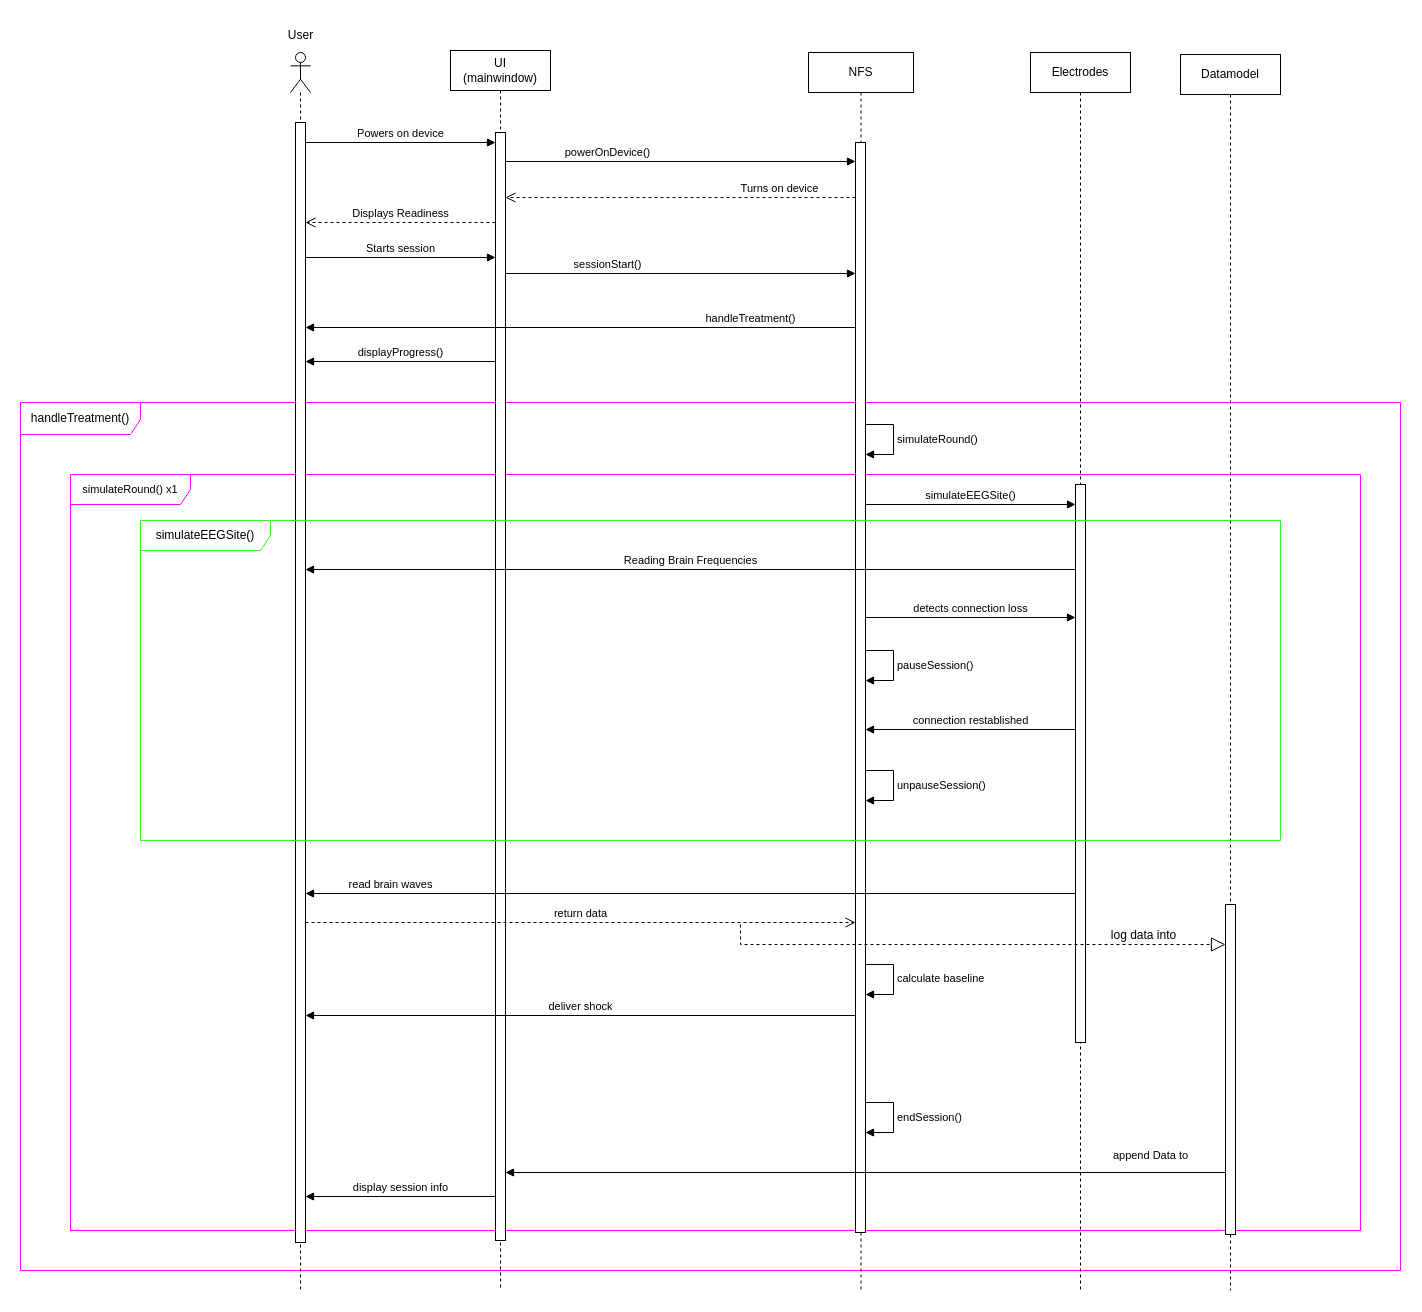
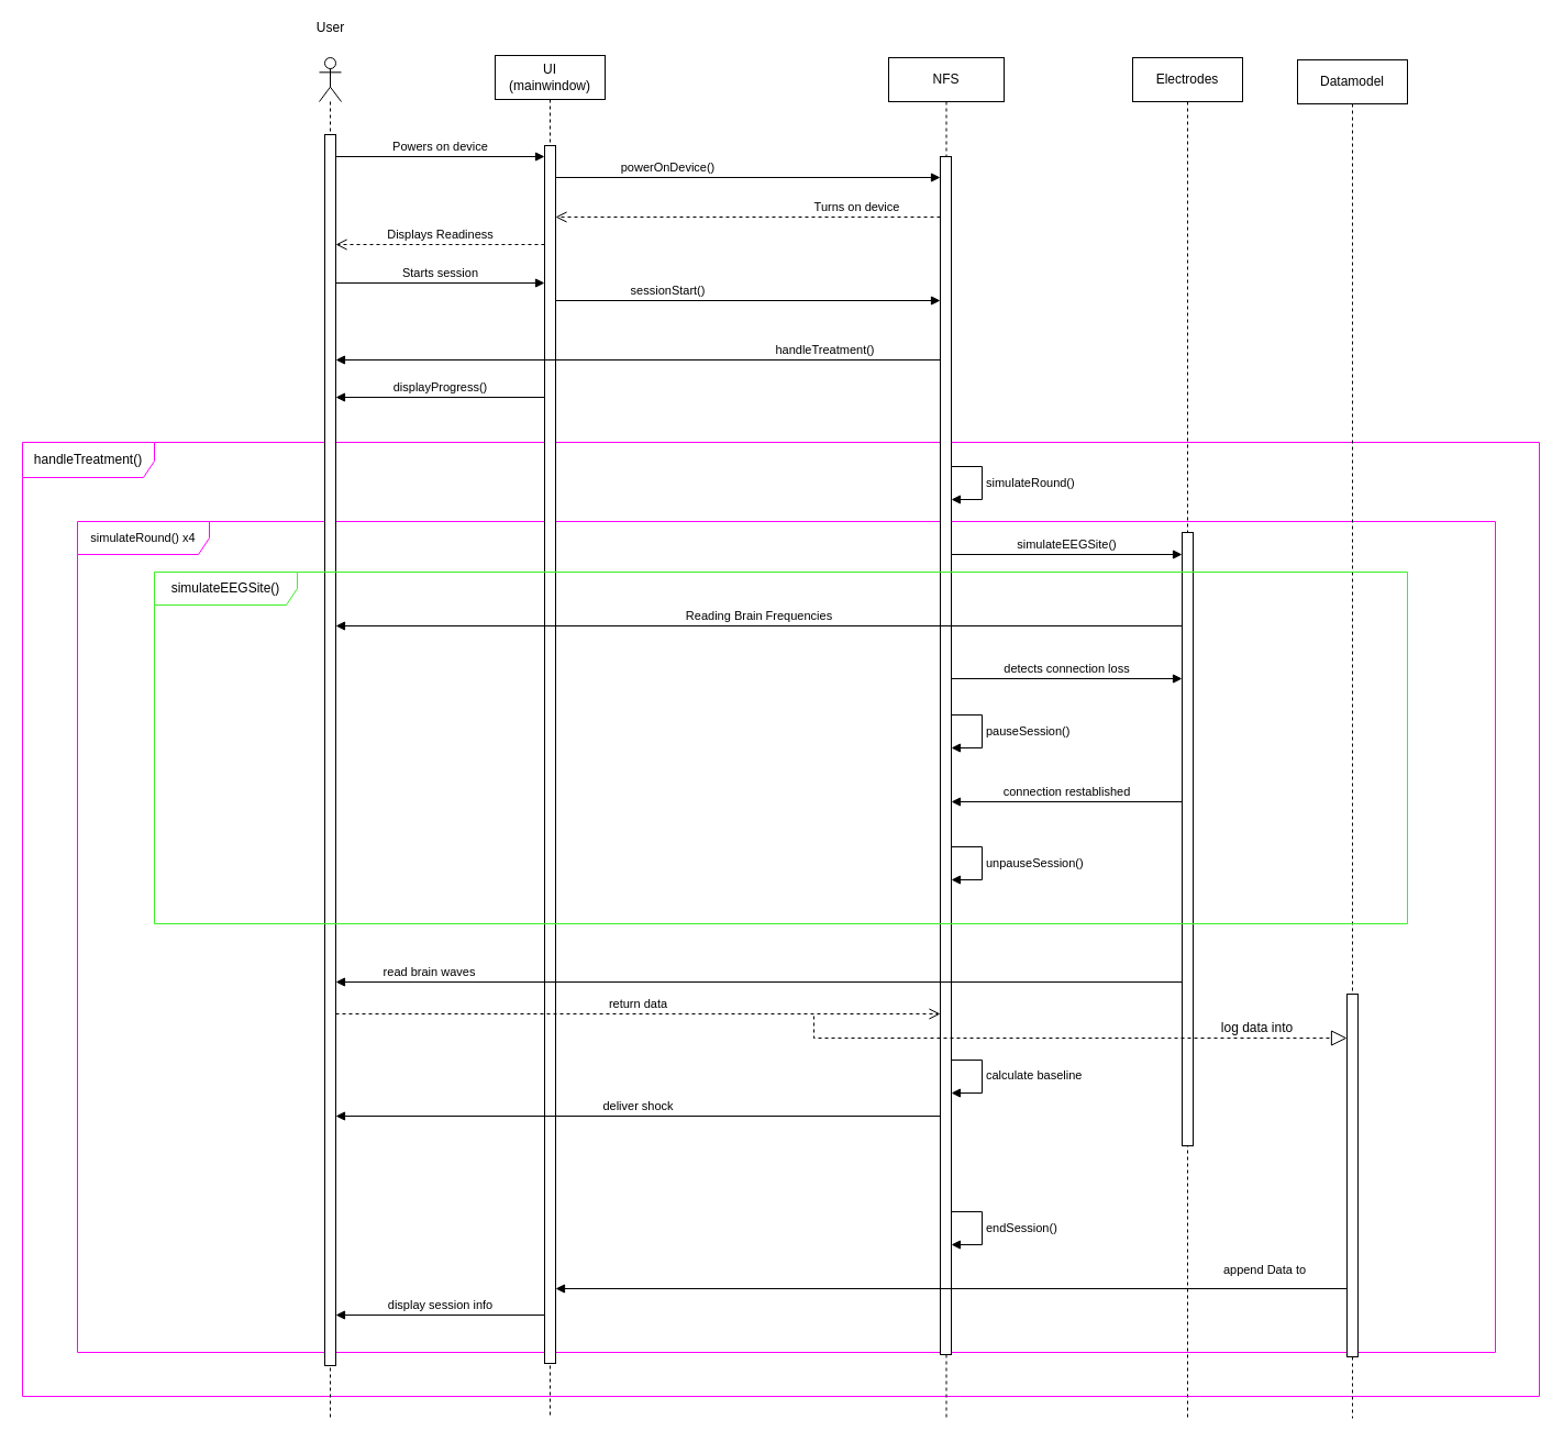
  <mxCell id="0" />
  <mxCell id="1" parent="0" />
  <mxCell id="2" value="handleTreatment()" style="shape=umlFrame;whiteSpace=wrap;html=1;pointerEvents=0;strokeColor=#FF00FF;width=120;height=32;" parent="1" vertex="1"><mxGeometry x="20" y="402" width="1380" height="868" as="geometry" /></mxCell>
- <mxCell id="3" value="&lt;span style=&quot;font-size: 11px; text-align: left; text-wrap: nowrap;&quot;&gt;simulateRound() x1&lt;/span&gt;" style="shape=umlFrame;whiteSpace=wrap;html=1;pointerEvents=0;strokeColor=#FF00FF;width=120;height=30;" parent="1" vertex="1"><mxGeometry x="70" y="474" width="1290" height="756" as="geometry" /></mxCell>
+ <mxCell id="3" value="&lt;span style=&quot;font-size: 11px; text-align: left; text-wrap: nowrap;&quot;&gt;simulateRound() x4&lt;/span&gt;" style="shape=umlFrame;whiteSpace=wrap;html=1;pointerEvents=0;strokeColor=#FF00FF;width=120;height=30;" parent="1" vertex="1"><mxGeometry x="70" y="474" width="1290" height="756" as="geometry" /></mxCell>
  <mxCell id="4" value="Electrodes" style="shape=umlLifeline;perimeter=lifelinePerimeter;whiteSpace=wrap;html=1;container=1;dropTarget=0;collapsible=0;recursiveResize=0;outlineConnect=0;portConstraint=eastwest;newEdgeStyle={&quot;edgeStyle&quot;:&quot;elbowEdgeStyle&quot;,&quot;elbow&quot;:&quot;vertical&quot;,&quot;curved&quot;:0,&quot;rounded&quot;:0};" parent="1" vertex="1"><mxGeometry x="1030" y="52" width="100" height="1238" as="geometry" /></mxCell>
  <mxCell id="5" value="" style="html=1;points=[[0,0,0,0,5],[0,1,0,0,-5],[1,0,0,0,5],[1,1,0,0,-5]];perimeter=orthogonalPerimeter;outlineConnect=0;targetShapes=umlLifeline;portConstraint=eastwest;newEdgeStyle={&quot;curved&quot;:0,&quot;rounded&quot;:0};" parent="4" vertex="1"><mxGeometry x="45" y="432" width="10" height="558" as="geometry" /></mxCell>
  <mxCell id="6" value="Datamodel" style="shape=umlLifeline;perimeter=lifelinePerimeter;whiteSpace=wrap;html=1;container=1;dropTarget=0;collapsible=0;recursiveResize=0;outlineConnect=0;portConstraint=eastwest;newEdgeStyle={&quot;edgeStyle&quot;:&quot;elbowEdgeStyle&quot;,&quot;elbow&quot;:&quot;vertical&quot;,&quot;curved&quot;:0,&quot;rounded&quot;:0};" parent="1" vertex="1"><mxGeometry x="1180" y="54" width="100" height="1236" as="geometry" /></mxCell>
  <mxCell id="7" value="" style="html=1;points=[[0,0,0,0,5],[0,1,0,0,-5],[1,0,0,0,5],[1,1,0,0,-5]];perimeter=orthogonalPerimeter;outlineConnect=0;targetShapes=umlLifeline;portConstraint=eastwest;newEdgeStyle={&quot;curved&quot;:0,&quot;rounded&quot;:0};" parent="6" vertex="1"><mxGeometry x="45" y="850" width="10" height="330" as="geometry" /></mxCell>
  <mxCell id="8" value="" style="shape=umlLifeline;perimeter=lifelinePerimeter;whiteSpace=wrap;html=1;container=1;dropTarget=0;collapsible=0;recursiveResize=0;outlineConnect=0;portConstraint=eastwest;newEdgeStyle={&quot;curved&quot;:0,&quot;rounded&quot;:0};participant=umlActor;" parent="1" vertex="1"><mxGeometry x="290" y="52" width="20" height="1238" as="geometry" /></mxCell>
  <mxCell id="9" value="" style="html=1;points=[[0,0,0,0,5],[0,1,0,0,-5],[1,0,0,0,5],[1,1,0,0,-5]];perimeter=orthogonalPerimeter;outlineConnect=0;targetShapes=umlLifeline;portConstraint=eastwest;newEdgeStyle={&quot;curved&quot;:0,&quot;rounded&quot;:0};" parent="8" vertex="1"><mxGeometry x="5" y="70" width="10" height="1120" as="geometry" /></mxCell>
  <mxCell id="10" value="NFS" style="shape=umlLifeline;perimeter=lifelinePerimeter;whiteSpace=wrap;html=1;container=1;dropTarget=0;collapsible=0;recursiveResize=0;outlineConnect=0;portConstraint=eastwest;newEdgeStyle={&quot;edgeStyle&quot;:&quot;elbowEdgeStyle&quot;,&quot;elbow&quot;:&quot;vertical&quot;,&quot;curved&quot;:0,&quot;rounded&quot;:0};" parent="1" vertex="1"><mxGeometry x="808" y="52" width="105" height="1238" as="geometry" /></mxCell>
  <mxCell id="11" value="" style="html=1;points=[[0,0,0,0,5],[0,1,0,0,-5],[1,0,0,0,5],[1,1,0,0,-5]];perimeter=orthogonalPerimeter;outlineConnect=0;targetShapes=umlLifeline;portConstraint=eastwest;newEdgeStyle={&quot;curved&quot;:0,&quot;rounded&quot;:0};" parent="10" vertex="1"><mxGeometry x="47" y="90" width="10" height="1090" as="geometry" /></mxCell>
  <mxCell id="12" value="endSession()" style="html=1;align=left;spacingLeft=2;endArrow=block;rounded=0;edgeStyle=orthogonalEdgeStyle;curved=0;rounded=0;" parent="10" edge="1"><mxGeometry x="-0.009" relative="1" as="geometry"><mxPoint x="57" y="1050.0" as="sourcePoint" /><Array as="points"><mxPoint x="85" y="1050" /><mxPoint x="85" y="1080" /></Array><mxPoint x="57" y="1080.0" as="targetPoint" /><mxPoint as="offset" /></mxGeometry></mxCell>
  <mxCell id="13" value="UI&lt;div&gt;(mainwindow)&lt;/div&gt;" style="shape=umlLifeline;perimeter=lifelinePerimeter;whiteSpace=wrap;html=1;container=1;dropTarget=0;collapsible=0;recursiveResize=0;outlineConnect=0;portConstraint=eastwest;newEdgeStyle={&quot;edgeStyle&quot;:&quot;elbowEdgeStyle&quot;,&quot;elbow&quot;:&quot;vertical&quot;,&quot;curved&quot;:0,&quot;rounded&quot;:0};" parent="1" vertex="1"><mxGeometry x="450" y="50" width="100" height="1240" as="geometry" /></mxCell>
  <mxCell id="14" value="" style="html=1;points=[[0,0,0,0,5],[0,1,0,0,-5],[1,0,0,0,5],[1,1,0,0,-5]];perimeter=orthogonalPerimeter;outlineConnect=0;targetShapes=umlLifeline;portConstraint=eastwest;newEdgeStyle={&quot;curved&quot;:0,&quot;rounded&quot;:0};" parent="13" vertex="1"><mxGeometry x="45" y="82" width="10" height="1108" as="geometry" /></mxCell>
- <mxCell id="15" value="User" style="text;html=1;align=center;verticalAlign=middle;resizable=0;points=[];autosize=1;strokeColor=none;fillColor=none;" parent="1" vertex="1"><mxGeometry x="275" y="20" width="50" height="30" as="geometry" /></mxCell>
+ <mxCell id="15" value="User" style="text;html=1;align=center;verticalAlign=middle;resizable=0;points=[];autosize=1;strokeColor=none;fillColor=none;" parent="1" vertex="1"><mxGeometry x="275" y="10" width="50" height="30" as="geometry" /></mxCell>
  <mxCell id="16" value="Powers on device" style="html=1;verticalAlign=bottom;endArrow=block;curved=0;rounded=0;" parent="1" target="14" edge="1"><mxGeometry x="0.003" width="80" relative="1" as="geometry"><mxPoint x="305" y="142" as="sourcePoint" /><mxPoint x="455" y="142" as="targetPoint" /><mxPoint as="offset" /></mxGeometry></mxCell>
  <mxCell id="17" value="powerOnDevice()" style="html=1;verticalAlign=bottom;endArrow=block;curved=0;rounded=0;" parent="1" edge="1"><mxGeometry x="-0.417" width="80" relative="1" as="geometry"><mxPoint x="505" y="161" as="sourcePoint" /><mxPoint x="855" y="161" as="targetPoint" /><mxPoint as="offset" /></mxGeometry></mxCell>
  <mxCell id="18" value="Turns on device" style="html=1;verticalAlign=bottom;endArrow=open;dashed=1;endSize=8;curved=0;rounded=0;" parent="1" target="14" edge="1"><mxGeometry x="-0.564" relative="1" as="geometry"><mxPoint x="855" y="197" as="sourcePoint" /><mxPoint x="500" y="197" as="targetPoint" /><mxPoint as="offset" /></mxGeometry></mxCell>
  <mxCell id="19" value="Displays Readiness" style="html=1;verticalAlign=bottom;endArrow=open;dashed=1;endSize=8;curved=0;rounded=0;" parent="1" source="14" edge="1"><mxGeometry relative="1" as="geometry"><mxPoint x="455" y="222" as="sourcePoint" /><mxPoint x="305" y="222" as="targetPoint" /></mxGeometry></mxCell>
  <mxCell id="20" value="Starts session" style="html=1;verticalAlign=bottom;endArrow=block;curved=0;rounded=0;" parent="1" edge="1"><mxGeometry width="80" relative="1" as="geometry"><mxPoint x="305" y="257" as="sourcePoint" /><mxPoint x="495" y="257" as="targetPoint" /></mxGeometry></mxCell>
  <mxCell id="21" value="sessionStart()" style="html=1;verticalAlign=bottom;endArrow=block;curved=0;rounded=0;" parent="1" source="14" edge="1"><mxGeometry x="-0.417" width="80" relative="1" as="geometry"><mxPoint x="500" y="273" as="sourcePoint" /><mxPoint x="855" y="273" as="targetPoint" /><mxPoint as="offset" /></mxGeometry></mxCell>
  <mxCell id="22" value="handleTreatment()" style="html=1;verticalAlign=bottom;endArrow=block;curved=0;rounded=0;" parent="1" edge="1"><mxGeometry x="-0.618" width="80" relative="1" as="geometry"><mxPoint x="855" y="327" as="sourcePoint" /><mxPoint x="305" y="327" as="targetPoint" /><mxPoint as="offset" /></mxGeometry></mxCell>
  <mxCell id="23" value="return data" style="html=1;verticalAlign=bottom;endArrow=open;dashed=1;endSize=8;curved=0;rounded=0;" parent="1" edge="1"><mxGeometry relative="1" as="geometry"><mxPoint x="305" y="922" as="sourcePoint" /><mxPoint x="855" y="922" as="targetPoint" /></mxGeometry></mxCell>
  <mxCell id="24" value="append Data to" style="html=1;verticalAlign=bottom;endArrow=block;curved=0;rounded=0;" parent="1" edge="1"><mxGeometry x="-0.792" y="-8" width="80" relative="1" as="geometry"><mxPoint x="1225" y="1172" as="sourcePoint" /><mxPoint x="505" y="1172" as="targetPoint" /><mxPoint as="offset" /></mxGeometry></mxCell>
  <mxCell id="25" value="displayProgress()" style="html=1;verticalAlign=bottom;endArrow=block;curved=0;rounded=0;" parent="1" source="14" edge="1"><mxGeometry width="80" relative="1" as="geometry"><mxPoint x="455" y="361" as="sourcePoint" /><mxPoint x="305" y="361" as="targetPoint" /></mxGeometry></mxCell>
  <mxCell id="26" value="display session info" style="html=1;verticalAlign=bottom;endArrow=block;curved=0;rounded=0;" parent="1" edge="1"><mxGeometry width="80" relative="1" as="geometry"><mxPoint x="495" y="1196" as="sourcePoint" /><mxPoint x="305" y="1196" as="targetPoint" /></mxGeometry></mxCell>
  <mxCell id="27" value="simulateRound()" style="html=1;align=left;spacingLeft=2;endArrow=block;rounded=0;edgeStyle=orthogonalEdgeStyle;curved=0;rounded=0;" parent="1" edge="1"><mxGeometry x="-0.009" relative="1" as="geometry"><mxPoint x="865" y="424" as="sourcePoint" /><Array as="points"><mxPoint x="893" y="424" /><mxPoint x="893" y="454" /></Array><mxPoint x="865" y="454" as="targetPoint" /><mxPoint as="offset" /></mxGeometry></mxCell>
  <mxCell id="28" value="simulateEEGSite()" style="html=1;verticalAlign=bottom;endArrow=block;curved=0;rounded=0;" parent="1" edge="1"><mxGeometry width="80" relative="1" as="geometry"><mxPoint x="865" y="504" as="sourcePoint" /><mxPoint x="1075" y="504" as="targetPoint" /></mxGeometry></mxCell>
  <mxCell id="29" value="read brain waves" style="html=1;verticalAlign=bottom;endArrow=block;curved=0;rounded=0;" parent="1" edge="1"><mxGeometry x="0.779" width="80" relative="1" as="geometry"><mxPoint x="1075" y="893" as="sourcePoint" /><mxPoint x="305" y="893" as="targetPoint" /><mxPoint as="offset" /></mxGeometry></mxCell>
  <mxCell id="30" value="calculate baseline" style="html=1;align=left;spacingLeft=2;endArrow=block;rounded=0;edgeStyle=orthogonalEdgeStyle;curved=0;rounded=0;" parent="1" edge="1"><mxGeometry x="-0.014" relative="1" as="geometry"><mxPoint x="865" y="964" as="sourcePoint" /><Array as="points"><mxPoint x="893" y="964" /><mxPoint x="893" y="994" /></Array><mxPoint x="865" y="994" as="targetPoint" /><mxPoint as="offset" /></mxGeometry></mxCell>
  <mxCell id="31" value="" style="endArrow=block;dashed=1;endFill=0;endSize=12;html=1;rounded=0;" parent="1" edge="1"><mxGeometry width="160" relative="1" as="geometry"><mxPoint x="740" y="924" as="sourcePoint" /><mxPoint x="1225" y="944" as="targetPoint" /><Array as="points"><mxPoint x="740" y="944" /></Array></mxGeometry></mxCell>
  <mxCell id="32" value="log data into" style="text;html=1;align=center;verticalAlign=middle;resizable=0;points=[];autosize=1;strokeColor=none;fillColor=none;" parent="1" vertex="1"><mxGeometry x="1098" y="920" width="90" height="30" as="geometry" /></mxCell>
  <mxCell id="33" value="deliver shock" style="html=1;verticalAlign=bottom;endArrow=block;curved=0;rounded=0;" parent="1" edge="1"><mxGeometry width="80" relative="1" as="geometry"><mxPoint x="855" y="1015" as="sourcePoint" /><mxPoint x="305" y="1015" as="targetPoint" /></mxGeometry></mxCell>
  <mxCell id="34" value="simulateEEGSite()" style="shape=umlFrame;whiteSpace=wrap;html=1;pointerEvents=0;recursiveResize=0;container=1;collapsible=0;width=130;height=30;strokeColor=#3BF026;" parent="1" vertex="1"><mxGeometry x="140" y="520" width="1140" height="320" as="geometry" /></mxCell>
  <mxCell id="35" value="pauseSession()" style="html=1;align=left;spacingLeft=2;endArrow=block;rounded=0;edgeStyle=orthogonalEdgeStyle;curved=0;rounded=0;" parent="34" edge="1"><mxGeometry x="-0.009" relative="1" as="geometry"><mxPoint x="725" y="130" as="sourcePoint" /><Array as="points"><mxPoint x="753" y="130.0" /><mxPoint x="753" y="160.0" /></Array><mxPoint x="725" y="160" as="targetPoint" /><mxPoint as="offset" /></mxGeometry></mxCell>
  <mxCell id="36" value="unpauseSession()" style="html=1;align=left;spacingLeft=2;endArrow=block;rounded=0;edgeStyle=orthogonalEdgeStyle;curved=0;rounded=0;" parent="34" edge="1"><mxGeometry x="-0.009" relative="1" as="geometry"><mxPoint x="725" y="250" as="sourcePoint" /><Array as="points"><mxPoint x="753" y="250.0" /><mxPoint x="753" y="280.0" /></Array><mxPoint x="725" y="280" as="targetPoint" /><mxPoint as="offset" /></mxGeometry></mxCell>
  <mxCell id="37" value="Reading Brain Frequencies" style="html=1;verticalAlign=bottom;endArrow=block;curved=0;rounded=0;" parent="1" edge="1"><mxGeometry width="80" relative="1" as="geometry"><mxPoint x="1075" y="569" as="sourcePoint" /><mxPoint x="305" y="569" as="targetPoint" /></mxGeometry></mxCell>
  <mxCell id="38" value="detects connection loss" style="html=1;verticalAlign=bottom;endArrow=block;curved=0;rounded=0;" parent="1" edge="1"><mxGeometry width="80" relative="1" as="geometry"><mxPoint x="865" y="617" as="sourcePoint" /><mxPoint x="1075" y="617" as="targetPoint" /></mxGeometry></mxCell>
  <mxCell id="39" value="connection restablished" style="html=1;verticalAlign=bottom;endArrow=block;curved=0;rounded=0;" parent="1" edge="1"><mxGeometry width="80" relative="1" as="geometry"><mxPoint x="1075" y="729" as="sourcePoint" /><mxPoint x="865" y="729" as="targetPoint" /></mxGeometry></mxCell>
